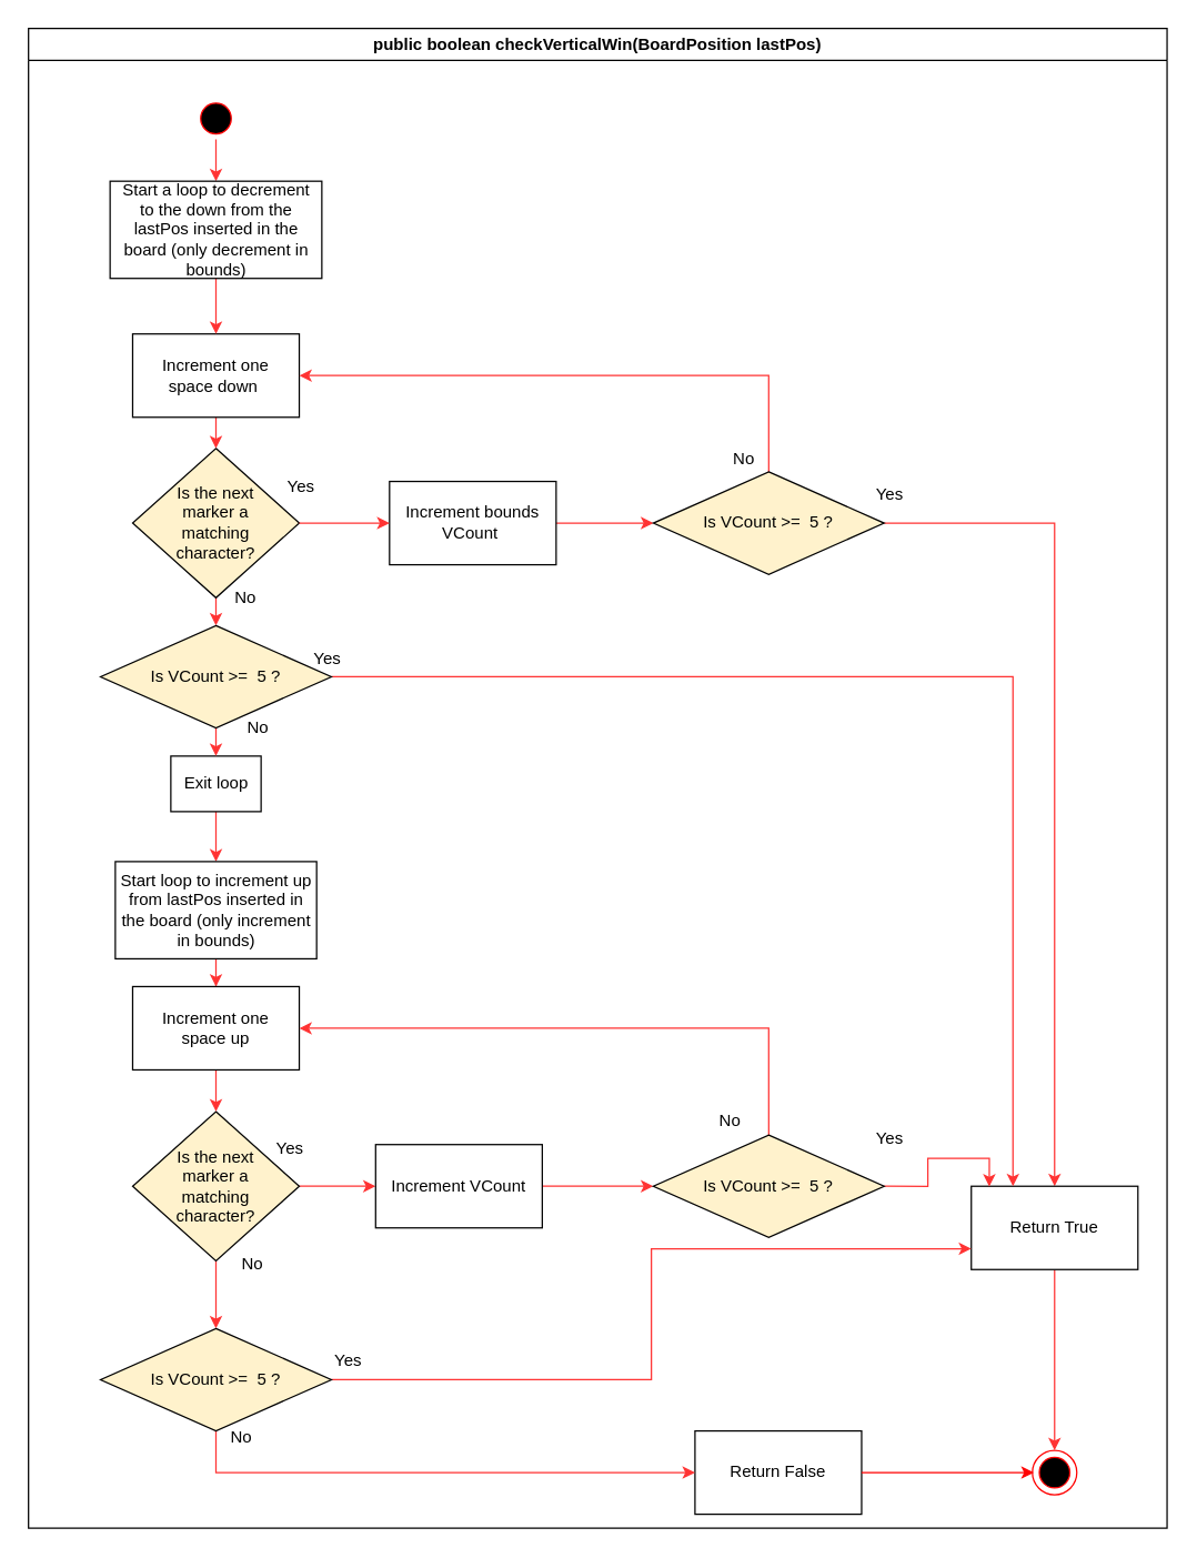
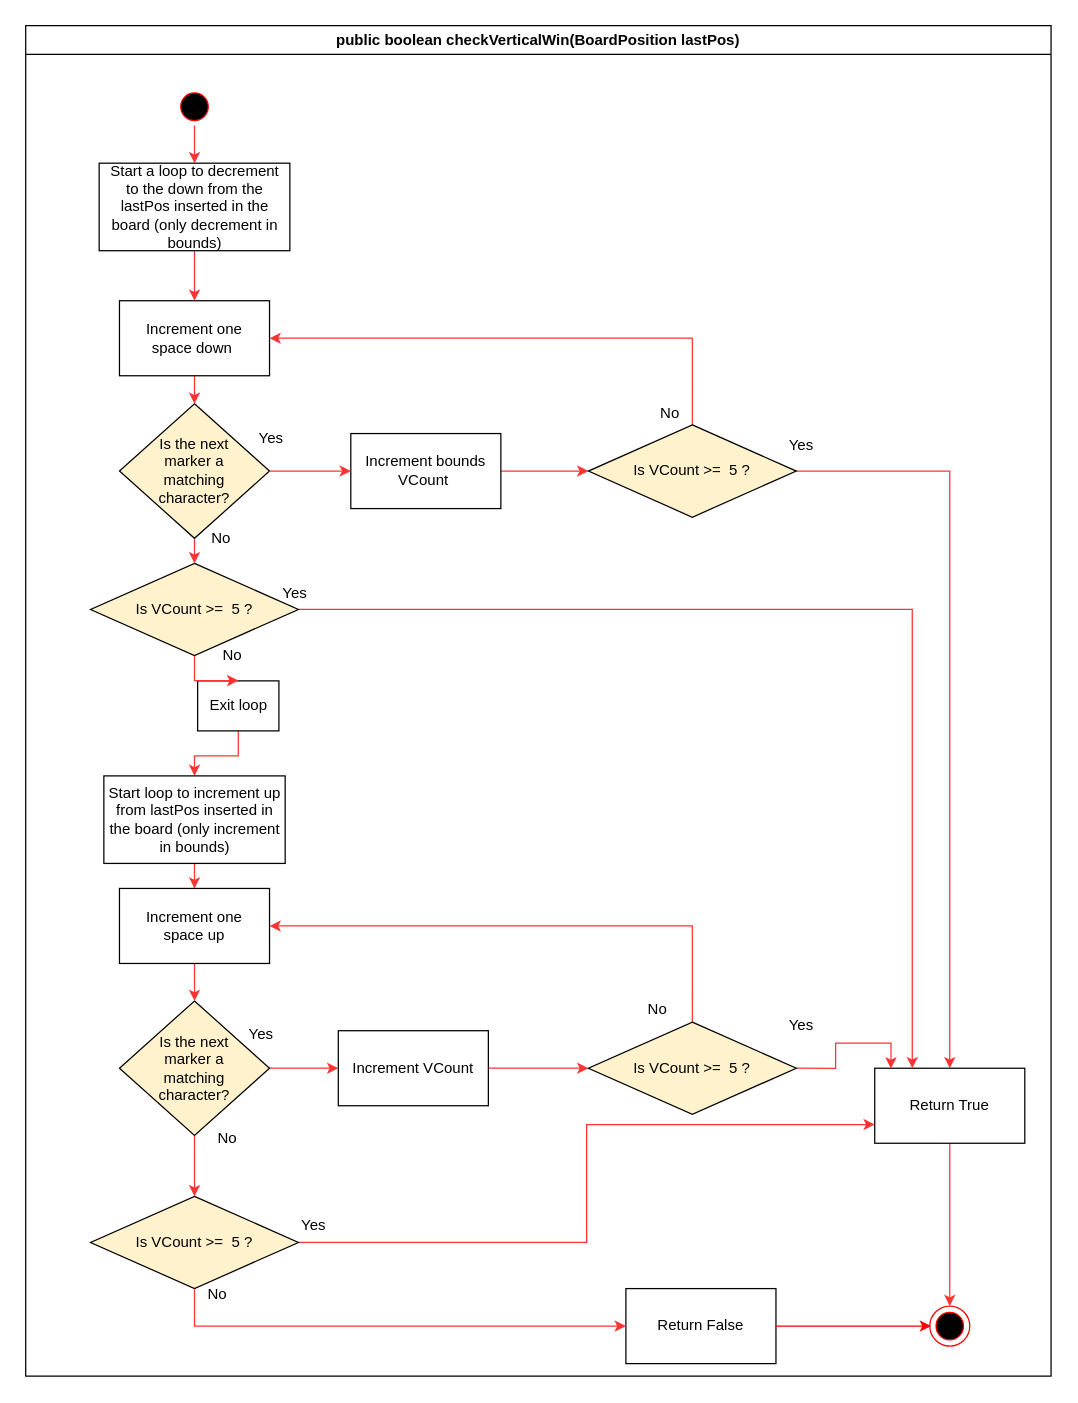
  <mxCell id="0" />
  <mxCell id="1" parent="0" />
  <mxCell id="2" value="public boolean checkVerticalWin(BoardPosition lastPos)" style="swimlane;whiteSpace=wrap" parent="1" vertex="1"><mxGeometry x="20" y="20" width="820" height="1080" as="geometry"><mxRectangle x="530" y="40" width="300" height="23" as="alternateBounds" /></mxGeometry></mxCell>
  <mxCell id="3" value="" style="group" parent="2" vertex="1" connectable="0"><mxGeometry x="723" y="1024" width="32" height="32" as="geometry" /></mxCell>
  <mxCell id="4" value="" style="ellipse;whiteSpace=wrap;html=1;aspect=fixed;fillColor=#ffffff;strokeColor=#FF0000;" parent="3" vertex="1"><mxGeometry width="32" height="32" as="geometry" /></mxCell>
  <mxCell id="5" style="edgeStyle=orthogonalEdgeStyle;rounded=0;orthogonalLoop=1;jettySize=auto;html=1;exitX=0.5;exitY=1;exitDx=0;exitDy=0;strokeColor=#FF3333;entryX=0.5;entryY=0;entryDx=0;entryDy=0;" parent="2" source="6" target="16" edge="1"><mxGeometry relative="1" as="geometry"><mxPoint x="135" y="110" as="targetPoint" /></mxGeometry></mxCell>
  <mxCell id="6" value="" style="ellipse;shape=startState;fillColor=#000000;strokeColor=#ff0000;" parent="2" vertex="1"><mxGeometry x="120" y="49.87" width="30" height="30" as="geometry" /></mxCell>
  <mxCell id="7" style="edgeStyle=orthogonalEdgeStyle;rounded=0;orthogonalLoop=1;jettySize=auto;html=1;exitX=0.5;exitY=1;exitDx=0;exitDy=0;strokeColor=#FF3333;fontColor=0;" parent="2" source="8" target="52" edge="1"><mxGeometry relative="1" as="geometry" /></mxCell>
  <mxCell id="8" value="Is the next marker a matching character?" style="rhombus;whiteSpace=wrap;html=1;rounded=0;fillColor=#FFF2CC;spacingLeft=20;spacingRight=20;" parent="2" vertex="1"><mxGeometry x="75" y="302.44" width="120" height="107.56" as="geometry" /></mxCell>
  <mxCell id="9" value="Return False" style="rounded=0;whiteSpace=wrap;html=1;" parent="2" vertex="1"><mxGeometry x="480" y="1010" width="120" height="60" as="geometry" /></mxCell>
  <mxCell id="10" value="" style="edgeStyle=orthogonalEdgeStyle;rounded=0;orthogonalLoop=1;jettySize=auto;html=1;strokeColor=#FF0000;exitX=1;exitY=0.5;exitDx=0;exitDy=0;" parent="2" source="9" target="32" edge="1"><mxGeometry relative="1" as="geometry"><mxPoint x="949.99" y="665.12" as="sourcePoint" /></mxGeometry></mxCell>
  <mxCell id="11" value="Yes" style="text;html=1;align=center;verticalAlign=middle;resizable=0;points=[];autosize=1;" parent="2" vertex="1"><mxGeometry x="176.25" y="320" width="40" height="20" as="geometry" /></mxCell>
  <mxCell id="12" value="No" style="text;html=1;align=center;verticalAlign=middle;resizable=0;points=[];autosize=1;" parent="2" vertex="1"><mxGeometry x="141.25" y="400" width="30" height="20" as="geometry" /></mxCell>
  <mxCell id="13" style="edgeStyle=orthogonalEdgeStyle;rounded=0;orthogonalLoop=1;jettySize=auto;html=1;exitX=0.5;exitY=1;exitDx=0;exitDy=0;entryX=0.5;entryY=0;entryDx=0;entryDy=0;strokeColor=#FF3333;fontColor=#FF0000;" parent="2" source="14" target="8" edge="1"><mxGeometry relative="1" as="geometry" /></mxCell>
  <mxCell id="14" value="Increment one space down&amp;nbsp;" style="rounded=0;whiteSpace=wrap;html=1;spacingLeft=5;spacingRight=5;" parent="2" vertex="1"><mxGeometry x="75" y="220" width="120" height="60" as="geometry" /></mxCell>
  <mxCell id="15" style="edgeStyle=orthogonalEdgeStyle;rounded=0;orthogonalLoop=1;jettySize=auto;html=1;exitX=0.5;exitY=1;exitDx=0;exitDy=0;strokeColor=#FF3333;fontColor=#FF0000;entryX=0.5;entryY=0;entryDx=0;entryDy=0;" parent="2" source="16" target="14" edge="1"><mxGeometry relative="1" as="geometry"><mxPoint x="135" y="210" as="targetPoint" /><mxPoint x="135" y="190" as="sourcePoint" /></mxGeometry></mxCell>
  <mxCell id="16" value="&lt;span style=&quot;color: rgb(0 , 0 , 0)&quot;&gt;Start a loop to decrement to the down from the lastPos inserted in the board (only decrement in bounds)&lt;/span&gt;" style="whiteSpace=wrap;html=1;fontColor=#FF0000;fillColor=#FFFFFF;spacingLeft=0;spacingRight=0;spacing=4;" parent="2" vertex="1"><mxGeometry x="58.75" y="110" width="152.5" height="70" as="geometry" /></mxCell>
  <mxCell id="17" style="edgeStyle=orthogonalEdgeStyle;rounded=0;orthogonalLoop=1;jettySize=auto;html=1;exitX=1;exitY=0.5;exitDx=0;exitDy=0;entryX=0;entryY=0.5;entryDx=0;entryDy=0;strokeColor=#FF3333;fontColor=0;" parent="2" source="18" target="31" edge="1"><mxGeometry relative="1" as="geometry" /></mxCell>
  <mxCell id="18" value="&lt;font color=&quot;#000000&quot;&gt;Increment bounds VCount&amp;nbsp;&lt;/font&gt;" style="whiteSpace=wrap;html=1;fillColor=#FFFFFF;fontColor=#FF0000;" parent="2" vertex="1"><mxGeometry x="260" y="326.22" width="120" height="60" as="geometry" /></mxCell>
  <mxCell id="19" style="edgeStyle=orthogonalEdgeStyle;rounded=0;orthogonalLoop=1;jettySize=auto;html=1;exitX=1;exitY=0.5;exitDx=0;exitDy=0;strokeColor=#FF3333;fontColor=#FF0000;entryX=0;entryY=0.5;entryDx=0;entryDy=0;" parent="2" source="8" target="18" edge="1"><mxGeometry relative="1" as="geometry"><mxPoint x="270" y="356" as="targetPoint" /></mxGeometry></mxCell>
  <mxCell id="20" style="edgeStyle=orthogonalEdgeStyle;rounded=0;orthogonalLoop=1;jettySize=auto;html=1;exitX=0.5;exitY=1;exitDx=0;exitDy=0;strokeColor=#FF3333;fontColor=0;" parent="2" source="21" target="23" edge="1"><mxGeometry relative="1" as="geometry" /></mxCell>
- <mxCell id="21" value="Exit loop" style="rounded=0;whiteSpace=wrap;html=1;fillColor=#FFFFFF;fontColor=000000;" parent="2" vertex="1"><mxGeometry x="102.5" y="524" width="65" height="40" as="geometry" /></mxCell>
+ <mxCell id="21" value="Exit loop" style="rounded=0;whiteSpace=wrap;html=1;fillColor=#FFFFFF;fontColor=000000;" parent="2" vertex="1"><mxGeometry x="137.5" y="524" width="65" height="40" as="geometry" /></mxCell>
  <mxCell id="22" style="edgeStyle=orthogonalEdgeStyle;rounded=0;orthogonalLoop=1;jettySize=auto;html=1;exitX=0.5;exitY=1;exitDx=0;exitDy=0;strokeColor=#FF3333;fontColor=0;" parent="2" source="23" target="38" edge="1"><mxGeometry relative="1" as="geometry" /></mxCell>
  <mxCell id="23" value="Start loop to increment up from lastPos inserted in the board (only increment in bounds)" style="rounded=0;whiteSpace=wrap;html=1;fillColor=#FFFFFF;fontColor=0;" parent="2" vertex="1"><mxGeometry x="62.51" y="600" width="145" height="70" as="geometry" /></mxCell>
  <mxCell id="24" style="edgeStyle=orthogonalEdgeStyle;rounded=0;orthogonalLoop=1;jettySize=auto;html=1;exitX=0.5;exitY=1;exitDx=0;exitDy=0;entryX=0.5;entryY=0;entryDx=0;entryDy=0;strokeColor=#FF3333;fontColor=0;" parent="2" source="26" target="48" edge="1"><mxGeometry relative="1" as="geometry"><mxPoint x="135.005" y="906.22" as="targetPoint" /></mxGeometry></mxCell>
  <mxCell id="25" style="edgeStyle=orthogonalEdgeStyle;rounded=0;orthogonalLoop=1;jettySize=auto;html=1;exitX=1;exitY=0.5;exitDx=0;exitDy=0;strokeColor=#FF3333;" edge="1" parent="2" source="26" target="40"><mxGeometry relative="1" as="geometry" /></mxCell>
  <mxCell id="26" value="Is the next marker a matching character?" style="rhombus;whiteSpace=wrap;html=1;rounded=0;fillColor=#FFF2CC;spacingLeft=20;spacingRight=20;" parent="2" vertex="1"><mxGeometry x="75" y="780" width="120" height="107.56" as="geometry" /></mxCell>
  <mxCell id="27" value="Yes" style="text;html=1;align=center;verticalAlign=middle;resizable=0;points=[];autosize=1;" parent="2" vertex="1"><mxGeometry x="600" y="790" width="40" height="20" as="geometry" /></mxCell>
  <mxCell id="28" value="No" style="text;html=1;align=center;verticalAlign=middle;resizable=0;points=[];autosize=1;" parent="2" vertex="1"><mxGeometry x="489.99" y="776.89" width="30" height="20" as="geometry" /></mxCell>
  <mxCell id="29" style="edgeStyle=orthogonalEdgeStyle;rounded=0;orthogonalLoop=1;jettySize=auto;html=1;exitX=0.5;exitY=0;exitDx=0;exitDy=0;entryX=1;entryY=0.5;entryDx=0;entryDy=0;strokeColor=#FF3333;fontColor=0;" parent="2" source="31" target="14" edge="1"><mxGeometry relative="1" as="geometry" /></mxCell>
  <mxCell id="30" style="edgeStyle=orthogonalEdgeStyle;rounded=0;orthogonalLoop=1;jettySize=auto;html=1;exitX=1;exitY=0.5;exitDx=0;exitDy=0;entryX=0.5;entryY=0;entryDx=0;entryDy=0;strokeColor=#FF3333;fontColor=0;" parent="2" source="31" target="36" edge="1"><mxGeometry relative="1" as="geometry" /></mxCell>
  <mxCell id="31" value="Is VCount &amp;gt;=&amp;nbsp; 5 ?" style="rhombus;whiteSpace=wrap;html=1;rounded=0;fillColor=#FFF2CC;spacingLeft=20;spacingRight=20;" parent="2" vertex="1"><mxGeometry x="450" y="319.33" width="166.25" height="73.78" as="geometry" /></mxCell>
  <mxCell id="32" value="" style="ellipse;shape=startState;fillColor=#000000;strokeColor=#ff0000;" parent="2" vertex="1"><mxGeometry x="724" y="1025" width="30" height="30" as="geometry" /></mxCell>
  <mxCell id="33" value="Yes" style="text;html=1;align=center;verticalAlign=middle;resizable=0;points=[];autosize=1;" parent="2" vertex="1"><mxGeometry x="600" y="326.22" width="40" height="20" as="geometry" /></mxCell>
  <mxCell id="34" value="No" style="text;html=1;align=center;verticalAlign=middle;resizable=0;points=[];autosize=1;fontColor=0;" parent="2" vertex="1"><mxGeometry x="499.99" y="300" width="30" height="20" as="geometry" /></mxCell>
  <mxCell id="35" style="edgeStyle=orthogonalEdgeStyle;rounded=0;orthogonalLoop=1;jettySize=auto;html=1;exitX=0.5;exitY=1;exitDx=0;exitDy=0;entryX=0.5;entryY=0;entryDx=0;entryDy=0;strokeColor=#FF3333;fontColor=0;" parent="2" source="36" target="4" edge="1"><mxGeometry relative="1" as="geometry" /></mxCell>
  <mxCell id="36" value="Return True" style="whiteSpace=wrap;html=1;rounded=0;fillColor=#FFFFFF;fontColor=0;" parent="2" vertex="1"><mxGeometry x="679" y="833.78" width="120" height="60" as="geometry" /></mxCell>
  <mxCell id="37" style="edgeStyle=orthogonalEdgeStyle;rounded=0;orthogonalLoop=1;jettySize=auto;html=1;exitX=0.5;exitY=1;exitDx=0;exitDy=0;entryX=0.5;entryY=0;entryDx=0;entryDy=0;strokeColor=#FF3333;fontColor=0;" parent="2" source="38" target="26" edge="1"><mxGeometry relative="1" as="geometry" /></mxCell>
  <mxCell id="38" value="Increment one space up" style="rounded=0;whiteSpace=wrap;html=1;spacingLeft=5;spacingRight=5;" parent="2" vertex="1"><mxGeometry x="75" y="690" width="120" height="60" as="geometry" /></mxCell>
  <mxCell id="39" style="edgeStyle=orthogonalEdgeStyle;rounded=0;orthogonalLoop=1;jettySize=auto;html=1;exitX=1;exitY=0.5;exitDx=0;exitDy=0;entryX=0;entryY=0.5;entryDx=0;entryDy=0;strokeColor=#FF3333;fontColor=0;" parent="2" source="40" target="43" edge="1"><mxGeometry relative="1" as="geometry" /></mxCell>
  <mxCell id="40" value="Increment VCount" style="whiteSpace=wrap;html=1;rounded=0;fillColor=#FFFFFF;fontColor=0;" parent="2" vertex="1"><mxGeometry x="250" y="803.78" width="120" height="60" as="geometry" /></mxCell>
  <mxCell id="41" style="edgeStyle=orthogonalEdgeStyle;rounded=0;orthogonalLoop=1;jettySize=auto;html=1;exitX=0.5;exitY=0;exitDx=0;exitDy=0;entryX=1;entryY=0.5;entryDx=0;entryDy=0;strokeColor=#FF3333;fontColor=0;" parent="2" source="43" target="38" edge="1"><mxGeometry relative="1" as="geometry" /></mxCell>
  <mxCell id="42" style="edgeStyle=orthogonalEdgeStyle;rounded=0;orthogonalLoop=1;jettySize=auto;html=1;exitX=1;exitY=0.5;exitDx=0;exitDy=0;entryX=0.108;entryY=0.004;entryDx=0;entryDy=0;entryPerimeter=0;strokeColor=#FF3333;fontColor=0;" parent="2" source="43" target="36" edge="1"><mxGeometry relative="1" as="geometry" /></mxCell>
  <mxCell id="43" value="Is VCount &amp;gt;=&amp;nbsp; 5 ?" style="rhombus;whiteSpace=wrap;html=1;rounded=0;fillColor=#FFF2CC;spacingLeft=20;spacingRight=20;" parent="2" vertex="1"><mxGeometry x="450" y="796.89" width="166.25" height="73.78" as="geometry" /></mxCell>
  <mxCell id="44" value="Yes" style="text;html=1;align=center;verticalAlign=middle;resizable=0;points=[];autosize=1;" parent="2" vertex="1"><mxGeometry x="167.5" y="796.89" width="40" height="20" as="geometry" /></mxCell>
  <mxCell id="45" value="No" style="text;html=1;align=center;verticalAlign=middle;resizable=0;points=[];autosize=1;" parent="2" vertex="1"><mxGeometry x="146.25" y="880" width="30" height="20" as="geometry" /></mxCell>
  <mxCell id="46" style="edgeStyle=orthogonalEdgeStyle;rounded=0;orthogonalLoop=1;jettySize=auto;html=1;exitX=0.5;exitY=1;exitDx=0;exitDy=0;entryX=0;entryY=0.5;entryDx=0;entryDy=0;strokeColor=#FF3333;fontColor=0;" parent="2" source="48" target="9" edge="1"><mxGeometry relative="1" as="geometry" /></mxCell>
  <mxCell id="47" style="edgeStyle=orthogonalEdgeStyle;rounded=0;orthogonalLoop=1;jettySize=auto;html=1;exitX=1;exitY=0.5;exitDx=0;exitDy=0;entryX=0;entryY=0.75;entryDx=0;entryDy=0;strokeColor=#FF3333;fontColor=0;" parent="2" source="48" target="36" edge="1"><mxGeometry relative="1" as="geometry" /></mxCell>
  <mxCell id="48" value="Is VCount &amp;gt;=&amp;nbsp; 5 ?" style="rhombus;whiteSpace=wrap;html=1;rounded=0;fillColor=#FFF2CC;spacingLeft=20;spacingRight=20;" parent="2" vertex="1"><mxGeometry x="51.88" y="936.22" width="166.25" height="73.78" as="geometry" /></mxCell>
  <mxCell id="49" value="Yes" style="text;html=1;align=center;verticalAlign=middle;resizable=0;points=[];autosize=1;" parent="2" vertex="1"><mxGeometry x="210" y="950" width="40" height="20" as="geometry" /></mxCell>
  <mxCell id="50" style="edgeStyle=orthogonalEdgeStyle;rounded=0;orthogonalLoop=1;jettySize=auto;html=1;exitX=0.5;exitY=1;exitDx=0;exitDy=0;entryX=0.5;entryY=0;entryDx=0;entryDy=0;strokeColor=#FF3333;fontColor=0;" parent="2" source="52" target="21" edge="1"><mxGeometry relative="1" as="geometry" /></mxCell>
  <mxCell id="51" style="edgeStyle=orthogonalEdgeStyle;rounded=0;orthogonalLoop=1;jettySize=auto;html=1;exitX=1;exitY=0.5;exitDx=0;exitDy=0;entryX=0.25;entryY=0;entryDx=0;entryDy=0;strokeColor=#FF3333;fontColor=0;" parent="2" source="52" target="36" edge="1"><mxGeometry relative="1" as="geometry" /></mxCell>
  <mxCell id="52" value="Is VCount &amp;gt;=&amp;nbsp; 5 ?" style="rhombus;whiteSpace=wrap;html=1;rounded=0;fillColor=#FFF2CC;spacingLeft=20;spacingRight=20;" parent="2" vertex="1"><mxGeometry x="51.88" y="430" width="166.25" height="73.78" as="geometry" /></mxCell>
  <mxCell id="53" value="Yes" style="text;html=1;align=center;verticalAlign=middle;resizable=0;points=[];autosize=1;" parent="2" vertex="1"><mxGeometry x="195" y="444" width="40" height="20" as="geometry" /></mxCell>
  <mxCell id="54" value="No" style="text;html=1;align=center;verticalAlign=middle;resizable=0;points=[];autosize=1;" parent="2" vertex="1"><mxGeometry x="150" y="494" width="30" height="20" as="geometry" /></mxCell>
  <mxCell id="55" value="No" style="text;html=1;align=center;verticalAlign=middle;resizable=0;points=[];autosize=1;" parent="2" vertex="1"><mxGeometry x="137.5" y="1005" width="30" height="20" as="geometry" /></mxCell>
